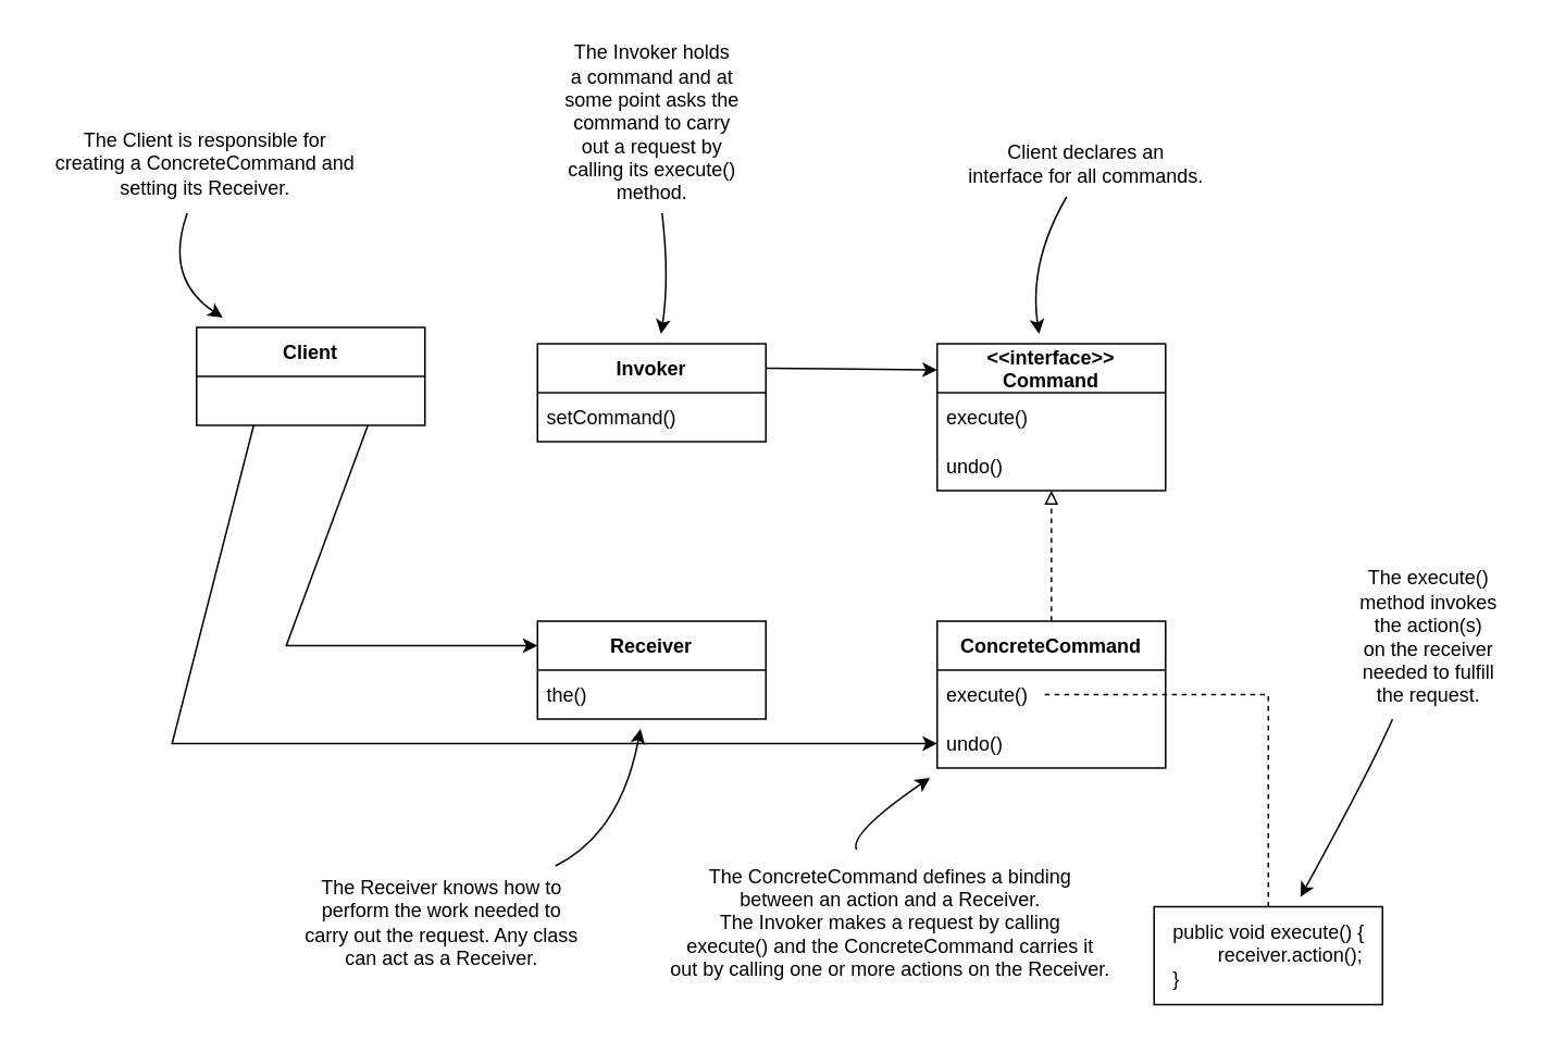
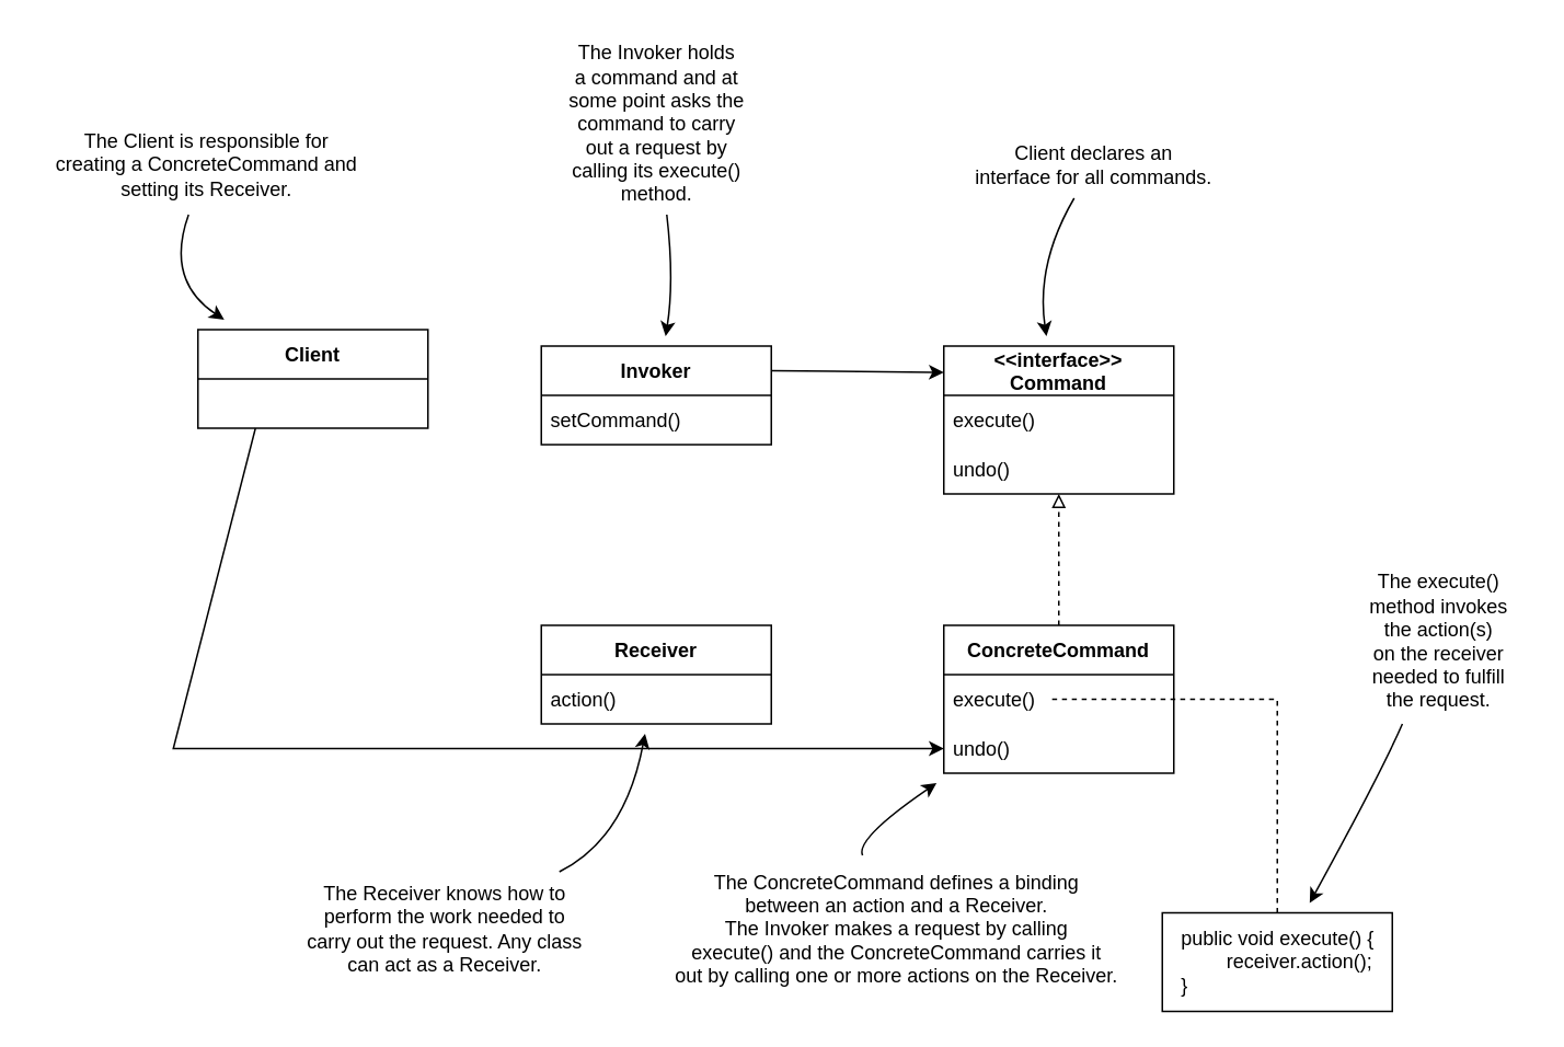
  <mxCell id="0" />
  <mxCell id="1" parent="0" />
  <mxCell id="2" value="Client" style="swimlane;fontStyle=1;childLayout=stackLayout;horizontal=1;startSize=30;horizontalStack=0;resizeParent=1;resizeParentMax=0;resizeLast=0;collapsible=1;marginBottom=0;" parent="1" vertex="1"><mxGeometry x="120" y="200" width="140" height="60" as="geometry" /></mxCell>
  <mxCell id="3" value="Invoker" style="swimlane;fontStyle=1;childLayout=stackLayout;horizontal=1;startSize=30;horizontalStack=0;resizeParent=1;resizeParentMax=0;resizeLast=0;collapsible=1;marginBottom=0;" vertex="1" parent="1"><mxGeometry x="329" y="210" width="140" height="60" as="geometry" /></mxCell>
  <mxCell id="4" value="setCommand()" style="text;strokeColor=none;fillColor=none;align=left;verticalAlign=middle;spacingLeft=4;spacingRight=4;overflow=hidden;points=[[0,0.5],[1,0.5]];portConstraint=eastwest;rotatable=0;" vertex="1" parent="3"><mxGeometry y="30" width="140" height="30" as="geometry" /></mxCell>
  <mxCell id="5" value="&lt;&lt;interface&gt;&gt;&#10;Command" style="swimlane;fontStyle=1;childLayout=stackLayout;horizontal=1;startSize=30;horizontalStack=0;resizeParent=1;resizeParentMax=0;resizeLast=0;collapsible=1;marginBottom=0;" vertex="1" parent="1"><mxGeometry x="574" y="210" width="140" height="90" as="geometry" /></mxCell>
  <mxCell id="6" value="execute()" style="text;strokeColor=none;fillColor=none;align=left;verticalAlign=middle;spacingLeft=4;spacingRight=4;overflow=hidden;points=[[0,0.5],[1,0.5]];portConstraint=eastwest;rotatable=0;" vertex="1" parent="5"><mxGeometry y="30" width="140" height="30" as="geometry" /></mxCell>
  <mxCell id="7" value="undo()" style="text;strokeColor=none;fillColor=none;align=left;verticalAlign=middle;spacingLeft=4;spacingRight=4;overflow=hidden;points=[[0,0.5],[1,0.5]];portConstraint=eastwest;rotatable=0;" vertex="1" parent="5"><mxGeometry y="60" width="140" height="30" as="geometry" /></mxCell>
  <mxCell id="8" value="Receiver" style="swimlane;fontStyle=1;childLayout=stackLayout;horizontal=1;startSize=30;horizontalStack=0;resizeParent=1;resizeParentMax=0;resizeLast=0;collapsible=1;marginBottom=0;" vertex="1" parent="1"><mxGeometry x="329" y="380" width="140" height="60" as="geometry" /></mxCell>
- <mxCell id="9" value="the()" style="text;strokeColor=none;fillColor=none;align=left;verticalAlign=middle;spacingLeft=4;spacingRight=4;overflow=hidden;points=[[0,0.5],[1,0.5]];portConstraint=eastwest;rotatable=0;" vertex="1" parent="8"><mxGeometry y="30" width="140" height="30" as="geometry" /></mxCell>
+ <mxCell id="9" value="action()" style="text;strokeColor=none;fillColor=none;align=left;verticalAlign=middle;spacingLeft=4;spacingRight=4;overflow=hidden;points=[[0,0.5],[1,0.5]];portConstraint=eastwest;rotatable=0;" vertex="1" parent="8"><mxGeometry y="30" width="140" height="30" as="geometry" /></mxCell>
  <mxCell id="10" value="ConcreteCommand" style="swimlane;fontStyle=1;childLayout=stackLayout;horizontal=1;startSize=30;horizontalStack=0;resizeParent=1;resizeParentMax=0;resizeLast=0;collapsible=1;marginBottom=0;" vertex="1" parent="1"><mxGeometry x="574" y="380" width="140" height="90" as="geometry" /></mxCell>
  <mxCell id="11" value="execute()" style="text;strokeColor=none;fillColor=none;align=left;verticalAlign=middle;spacingLeft=4;spacingRight=4;overflow=hidden;points=[[0,0.5],[1,0.5]];portConstraint=eastwest;rotatable=0;" vertex="1" parent="10"><mxGeometry y="30" width="140" height="30" as="geometry" /></mxCell>
  <mxCell id="12" value="undo()" style="text;strokeColor=none;fillColor=none;align=left;verticalAlign=middle;spacingLeft=4;spacingRight=4;overflow=hidden;points=[[0,0.5],[1,0.5]];portConstraint=eastwest;rotatable=0;" vertex="1" parent="10"><mxGeometry y="60" width="140" height="30" as="geometry" /></mxCell>
  <mxCell id="13" value="public void execute() {&lt;br&gt;&lt;span style=&quot;white-space: pre;&quot;&gt;&#09;&lt;/span&gt;receiver.action();&lt;br&gt;&lt;div style=&quot;text-align: left;&quot;&gt;&lt;span style=&quot;background-color: initial;&quot;&gt;}&lt;/span&gt;&lt;/div&gt;" style="text;html=1;align=center;verticalAlign=middle;resizable=0;points=[];autosize=1;strokeColor=default;fillColor=none;" vertex="1" parent="1"><mxGeometry x="707" y="555" width="140" height="60" as="geometry" /></mxCell>
- <mxCell id="14" value="" style="endArrow=classic;html=1;rounded=0;entryX=0;entryY=0.25;entryDx=0;entryDy=0;exitX=0.75;exitY=1;exitDx=0;exitDy=0;" edge="1" parent="1" source="2" target="8"><mxGeometry width="50" height="50" relative="1" as="geometry"><mxPoint x="440" y="620" as="sourcePoint" /><mxPoint x="490" y="570" as="targetPoint" /><Array as="points"><mxPoint x="175" y="395" /></Array></mxGeometry></mxCell>
  <mxCell id="15" value="" style="endArrow=classic;html=1;rounded=0;entryX=0;entryY=0.5;entryDx=0;entryDy=0;exitX=0.25;exitY=1;exitDx=0;exitDy=0;" edge="1" parent="1" source="2" target="12"><mxGeometry width="50" height="50" relative="1" as="geometry"><mxPoint x="185" y="280" as="sourcePoint" /><mxPoint x="339" y="405" as="targetPoint" /><Array as="points"><mxPoint x="105" y="455" /></Array></mxGeometry></mxCell>
  <mxCell id="16" value="" style="edgeStyle=none;orthogonalLoop=1;jettySize=auto;html=1;rounded=0;exitX=1;exitY=0.25;exitDx=0;exitDy=0;entryX=0;entryY=0.178;entryDx=0;entryDy=0;entryPerimeter=0;" edge="1" parent="1" source="3" target="5"><mxGeometry width="100" relative="1" as="geometry"><mxPoint x="440" y="240" as="sourcePoint" /><mxPoint x="550" y="170" as="targetPoint" /><Array as="points" /></mxGeometry></mxCell>
  <mxCell id="17" value="" style="edgeStyle=none;orthogonalLoop=1;jettySize=auto;html=1;rounded=0;dashed=1;endArrow=block;endFill=0;" edge="1" parent="1" source="10" target="5"><mxGeometry width="100" relative="1" as="geometry"><mxPoint x="600" y="340" as="sourcePoint" /><mxPoint x="700" y="340" as="targetPoint" /><Array as="points" /></mxGeometry></mxCell>
  <mxCell id="18" value="" style="edgeStyle=none;orthogonalLoop=1;jettySize=auto;html=1;rounded=0;dashed=1;endArrow=none;endFill=0;exitX=0.471;exitY=0.5;exitDx=0;exitDy=0;exitPerimeter=0;" edge="1" parent="1" source="11" target="13"><mxGeometry width="100" relative="1" as="geometry"><mxPoint x="790" y="360" as="sourcePoint" /><mxPoint x="890" y="360" as="targetPoint" /><Array as="points"><mxPoint x="777" y="425" /></Array></mxGeometry></mxCell>
  <mxCell id="19" value="The Client is responsible for&#10;creating a ConcreteCommand and&#10;setting its Receiver." style="text;html=1;align=center;verticalAlign=middle;resizable=0;points=[];autosize=1;strokeColor=none;fillColor=none;" vertex="1" parent="1"><mxGeometry y="70" width="210" height="60" as="geometry" x="20" /></mxCell>
  <mxCell id="20" value="" style="edgeStyle=none;orthogonalLoop=1;jettySize=auto;html=1;endArrow=none;endFill=0;startArrow=classic;startFill=1;curved=1;sourcePerimeterSpacing=6;" edge="1" parent="1" source="2" target="19"><mxGeometry width="100" relative="1" as="geometry"><mxPoint x="190" y="150" as="sourcePoint" /><mxPoint x="290" y="150" as="targetPoint" /><Array as="points"><mxPoint x="100" y="170" /></Array></mxGeometry></mxCell>
  <mxCell id="21" value="&lt;div&gt;The Invoker holds&lt;/div&gt;&lt;div&gt;a command and at&lt;/div&gt;&lt;div&gt;some point asks the&lt;/div&gt;&lt;div&gt;command to carry&lt;/div&gt;&lt;div&gt;out a request by&lt;/div&gt;&lt;div&gt;calling its execute()&lt;/div&gt;&lt;div&gt;method.&lt;/div&gt;" style="text;html=1;align=center;verticalAlign=middle;resizable=0;points=[];autosize=1;strokeColor=none;fillColor=none;" vertex="1" parent="1"><mxGeometry x="334" y="20" width="130" height="110" as="geometry" /></mxCell>
  <mxCell id="22" value="" style="edgeStyle=none;orthogonalLoop=1;jettySize=auto;html=1;startArrow=classic;startFill=1;endArrow=none;endFill=0;sourcePerimeterSpacing=6;curved=1;rounded=0;" edge="1" parent="1" source="3" target="21"><mxGeometry width="100" relative="1" as="geometry"><mxPoint x="320" y="160" as="sourcePoint" /><mxPoint x="420" y="160" as="targetPoint" /><Array as="points"><mxPoint x="410" y="170" /></Array></mxGeometry></mxCell>
  <mxCell id="23" value="Client declares an&lt;br&gt;interface for all commands." style="text;html=1;align=center;verticalAlign=middle;resizable=0;points=[];autosize=1;strokeColor=none;fillColor=none;" vertex="1" parent="1"><mxGeometry x="580" y="80" width="170" height="40" as="geometry" /></mxCell>
  <mxCell id="24" value="" style="edgeStyle=none;orthogonalLoop=1;jettySize=auto;html=1;startArrow=classic;startFill=1;endArrow=none;endFill=0;sourcePerimeterSpacing=6;curved=1;rounded=0;" edge="1" parent="1" source="5" target="23"><mxGeometry width="100" relative="1" as="geometry"><mxPoint x="414.657" y="214" as="sourcePoint" /><mxPoint x="415.368" y="140" as="targetPoint" /><Array as="points"><mxPoint x="630" y="160" /></Array></mxGeometry></mxCell>
  <mxCell id="25" value="&lt;div&gt;The Receiver knows how to&lt;/div&gt;&lt;div&gt;perform the work needed to&lt;/div&gt;&lt;div&gt;carry out the request. Any class&lt;/div&gt;&lt;div&gt;can act as a Receiver.&lt;/div&gt;" style="text;html=1;align=center;verticalAlign=middle;resizable=0;points=[];autosize=1;strokeColor=none;fillColor=none;" vertex="1" parent="1"><mxGeometry x="175" y="530" width="190" height="70" as="geometry" /></mxCell>
  <mxCell id="26" value="" style="edgeStyle=none;orthogonalLoop=1;jettySize=auto;html=1;startArrow=classic;startFill=1;endArrow=none;endFill=0;sourcePerimeterSpacing=6;curved=1;rounded=0;" edge="1" parent="1" source="8" target="25"><mxGeometry width="100" relative="1" as="geometry"><mxPoint x="414.657" y="214" as="sourcePoint" /><mxPoint x="415.368" y="140" as="targetPoint" /><Array as="points"><mxPoint x="380" y="510" /></Array></mxGeometry></mxCell>
  <mxCell id="27" value="&lt;div&gt;The ConcreteCommand defines&amp;nbsp;&lt;span style=&quot;background-color: initial;&quot;&gt;a binding&lt;/span&gt;&lt;/div&gt;&lt;div&gt;&lt;span style=&quot;background-color: initial;&quot;&gt;between an&amp;nbsp;&lt;/span&gt;&lt;span style=&quot;background-color: initial;&quot;&gt;action and&amp;nbsp;&lt;/span&gt;&lt;span style=&quot;background-color: initial;&quot;&gt;a Receiver.&lt;/span&gt;&lt;/div&gt;&lt;div&gt;&lt;span style=&quot;background-color: initial;&quot;&gt;The Invoker makes&amp;nbsp;&lt;/span&gt;&lt;span style=&quot;background-color: initial;&quot;&gt;a request by&amp;nbsp;&lt;/span&gt;&lt;span style=&quot;background-color: initial;&quot;&gt;calling&lt;/span&gt;&lt;/div&gt;&lt;div&gt;&lt;span style=&quot;background-color: initial;&quot;&gt;execute() and&amp;nbsp;&lt;/span&gt;&lt;span style=&quot;background-color: initial;&quot;&gt;the ConcreteCommand carries it&lt;/span&gt;&lt;/div&gt;&lt;div&gt;out by calling one or more actions on the Receiver.&lt;/div&gt;" style="text;html=1;align=center;verticalAlign=middle;resizable=0;points=[];autosize=1;strokeColor=none;fillColor=none;" vertex="1" parent="1"><mxGeometry x="400" y="520" width="290" height="90" as="geometry" /></mxCell>
  <mxCell id="28" value="" style="edgeStyle=none;orthogonalLoop=1;jettySize=auto;html=1;startArrow=classic;startFill=1;endArrow=none;endFill=0;sourcePerimeterSpacing=6;curved=1;rounded=0;" edge="1" parent="1" source="10" target="27"><mxGeometry width="100" relative="1" as="geometry"><mxPoint x="402.16" y="456" as="sourcePoint" /><mxPoint x="350" y="540" as="targetPoint" /><Array as="points"><mxPoint x="520" y="510" /></Array></mxGeometry></mxCell>
  <mxCell id="29" value="&lt;div&gt;The execute()&lt;/div&gt;&lt;div&gt;method invokes&lt;/div&gt;&lt;div&gt;the action(s)&lt;/div&gt;&lt;div&gt;on the receiver&lt;/div&gt;&lt;div&gt;needed to fulfill&lt;/div&gt;&lt;div&gt;the request.&lt;/div&gt;" style="text;html=1;align=center;verticalAlign=middle;resizable=0;points=[];autosize=1;strokeColor=none;fillColor=none;" vertex="1" parent="1"><mxGeometry x="820" y="340" width="110" height="100" as="geometry" /></mxCell>
  <mxCell id="30" value="" style="edgeStyle=none;orthogonalLoop=1;jettySize=auto;html=1;startArrow=classic;startFill=1;endArrow=none;endFill=0;sourcePerimeterSpacing=6;curved=1;rounded=0;" edge="1" parent="1" source="13" target="29"><mxGeometry width="100" relative="1" as="geometry"><mxPoint x="860" y="470" as="sourcePoint" /><mxPoint x="960" y="470" as="targetPoint" /><Array as="points"><mxPoint x="840" y="470" /></Array></mxGeometry></mxCell>
